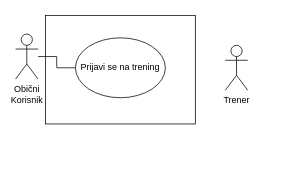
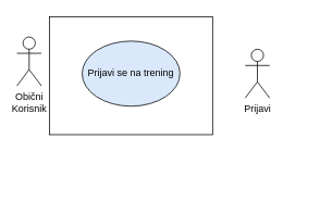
  <mxCell id="0" />
  <mxCell id="1" parent="0" />
  <mxCell id="2" value="" style="rounded=0;whiteSpace=wrap;html=1;" vertex="1" parent="1"><mxGeometry x="60" y="20" width="200" height="145" as="geometry" /></mxCell>
  <mxCell id="3" value="&amp;lt;&amp;lt;Include&amp;gt;&amp;gt;" style="rounded=0;orthogonalLoop=1;jettySize=auto;html=1;dashed=1;endArrow=none;endFill=0;startArrow=classic;startFill=1;" edge="1" parent="1"><mxGeometry relative="1" as="geometry"><mxPoint x="299.864" y="65.544" as="sourcePoint" /></mxGeometry></mxCell>
- <mxCell id="4" value="" style="edgeStyle=orthogonalEdgeStyle;rounded=0;orthogonalLoop=1;jettySize=auto;html=1;endArrow=none;endFill=0;" edge="1" parent="1" source="5" target="9"><mxGeometry relative="1" as="geometry" /></mxCell>
  <mxCell id="5" value="Obični&lt;div&gt;Korisnik&lt;/div&gt;" style="shape=umlActor;verticalLabelPosition=bottom;verticalAlign=top;html=1;outlineConnect=0;" vertex="1" parent="1"><mxGeometry x="20" y="45" width="30" height="60" as="geometry" /></mxCell>
  <mxCell id="6" value="" style="rounded=0;orthogonalLoop=1;jettySize=auto;html=1;" edge="1" parent="1"><mxGeometry relative="1" as="geometry"><mxPoint x="370" y="90" as="sourcePoint" /></mxGeometry></mxCell>
  <mxCell id="7" value="" style="edgeStyle=orthogonalEdgeStyle;rounded=0;orthogonalLoop=1;jettySize=auto;html=1;" edge="1" parent="1"><mxGeometry relative="1" as="geometry"><mxPoint x="270" y="225" as="targetPoint" /></mxGeometry></mxCell>
  <mxCell id="8" value="" style="edgeStyle=orthogonalEdgeStyle;rounded=0;orthogonalLoop=1;jettySize=auto;html=1;" edge="1" parent="1"><mxGeometry relative="1" as="geometry"><mxPoint x="200" y="90" as="sourcePoint" /></mxGeometry></mxCell>
- <mxCell id="9" value="Prijavi se na trening" style="ellipse;whiteSpace=wrap;html=1;" vertex="1" parent="1"><mxGeometry x="100" y="50" width="120" height="80" as="geometry" /></mxCell>
- <mxCell id="10" value="Trener" style="shape=umlActor;verticalLabelPosition=bottom;verticalAlign=top;html=1;outlineConnect=0;" vertex="1" parent="1"><mxGeometry x="300" y="60" width="30" height="60" as="geometry" /></mxCell>
+ <mxCell id="9" value="Prijavi se na trening" style="ellipse;whiteSpace=wrap;html=1;fillColor=#dae8fc;" vertex="1" parent="1"><mxGeometry x="100" y="50" width="120" height="80" as="geometry" /></mxCell>
+ <mxCell id="10" value="Prijavi" style="shape=umlActor;verticalLabelPosition=bottom;verticalAlign=top;html=1;outlineConnect=0;" vertex="1" parent="1"><mxGeometry x="300" y="60" width="30" height="60" as="geometry" /></mxCell>
